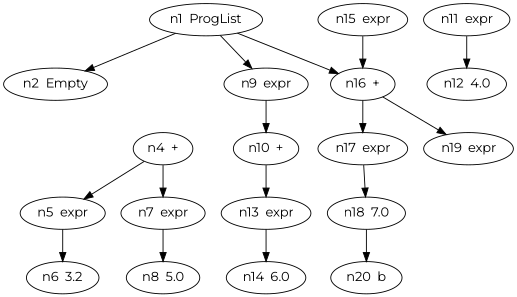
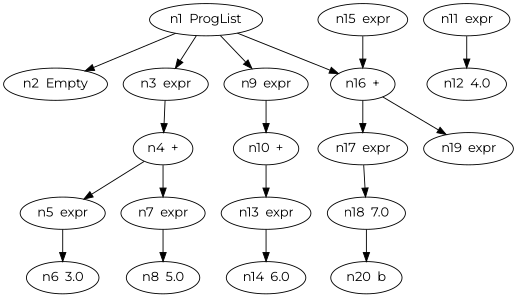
  digraph {
    fontname=Montserrat
    node [fontname=Montserrat]
    edge [fontname=Montserrat]
    n1 [label="n1  ProgList"]
    n2 [label="n2  Empty"]
+   n3 [label="n3  expr"]
    n4 [label="n9  expr"]
    n5 [label="n16  +"]
    n6 [label="n4  +"]
    n7 [label="n10  +"]
    n8 [label="n15  expr"]
    n9 [label="n5  expr"]
    n10 [label="n7  expr"]
-   n11 [label="n6  3.2"]
+   n11 [label="n6  3.0"]
    n12 [label="n8  5.0"]
    n13 [label="n13  expr"]
    n14 [label="n11  expr"]
    n15 [label="n12  4.0"]
    n16 [label="n14  6.0"]
    n17 [label="n17  expr"]
    n18 [label="n19  expr"]
    n19 [label="n18  7.0"]
    n20 [label="n20  b"]
    n1 -> n2
+   n1 -> n3
    n1 -> n4
    n1 -> n5
+   n3 -> n6
    n4 -> n7
    n5 -> n17
    n5 -> n18
    n6 -> n9
    n6 -> n10
    n7 -> n13
    n8 -> n5
    n9 -> n11
    n10 -> n12
    n13 -> n16
    n14 -> n15
    n17 -> n19
    n19 -> n20
  }
